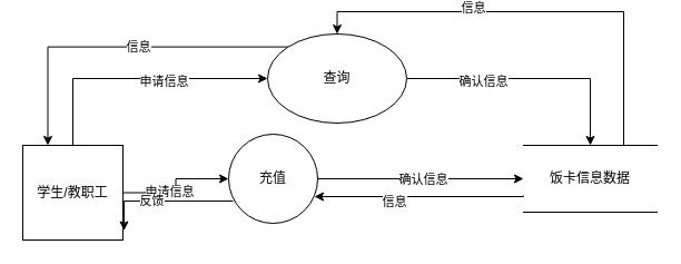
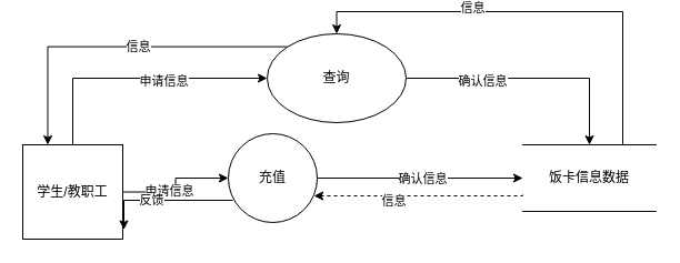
  <mxCell id="0" />
  <mxCell id="1" parent="0" />
  <mxCell id="2" style="edgeStyle=orthogonalEdgeStyle;rounded=0;orthogonalLoop=1;jettySize=auto;html=1;entryX=0;entryY=0.5;entryDx=0;entryDy=0;" edge="1" parent="1" source="6" target="11"><mxGeometry relative="1" as="geometry"><Array as="points"><mxPoint x="65" y="60" /></Array></mxGeometry></mxCell>
  <mxCell id="3" value="申请信息" style="edgeLabel;html=1;align=center;verticalAlign=middle;resizable=0;points=[];" vertex="1" connectable="0" parent="2"><mxGeometry x="0.2" y="-2" relative="1" as="geometry"><mxPoint as="offset" /></mxGeometry></mxCell>
  <mxCell id="4" style="edgeStyle=orthogonalEdgeStyle;rounded=0;orthogonalLoop=1;jettySize=auto;html=1;exitX=1;exitY=0.5;exitDx=0;exitDy=0;entryX=0;entryY=0.5;entryDx=0;entryDy=0;" edge="1" parent="1" source="6" target="16"><mxGeometry relative="1" as="geometry" /></mxCell>
  <mxCell id="5" value="申请信息" style="edgeLabel;html=1;align=center;verticalAlign=middle;resizable=0;points=[];" vertex="1" connectable="0" parent="4"><mxGeometry x="-0.231" y="1" relative="1" as="geometry"><mxPoint as="offset" /></mxGeometry></mxCell>
  <mxCell id="6" value="学生/教职工" style="rounded=0;whiteSpace=wrap;html=1;" vertex="1" parent="1"><mxGeometry x="20" y="120" width="90" height="85" as="geometry" /></mxCell>
  <mxCell id="7" style="edgeStyle=orthogonalEdgeStyle;rounded=0;orthogonalLoop=1;jettySize=auto;html=1;entryX=0.5;entryY=0;entryDx=0;entryDy=0;" edge="1" parent="1" source="11" target="21"><mxGeometry relative="1" as="geometry"><mxPoint x="515" y="120" as="targetPoint" /></mxGeometry></mxCell>
  <mxCell id="8" value="确认信息" style="edgeLabel;html=1;align=center;verticalAlign=middle;resizable=0;points=[];" vertex="1" connectable="0" parent="7"><mxGeometry x="-0.396" y="-2" relative="1" as="geometry"><mxPoint as="offset" /></mxGeometry></mxCell>
  <mxCell id="9" style="edgeStyle=orthogonalEdgeStyle;rounded=0;orthogonalLoop=1;jettySize=auto;html=1;exitX=0;exitY=0;exitDx=0;exitDy=0;entryX=0.25;entryY=0;entryDx=0;entryDy=0;" edge="1" parent="1" source="11" target="6"><mxGeometry relative="1" as="geometry" /></mxCell>
  <mxCell id="10" value="信息" style="edgeLabel;html=1;align=center;verticalAlign=middle;resizable=0;points=[];" vertex="1" connectable="0" parent="9"><mxGeometry x="-0.115" relative="1" as="geometry"><mxPoint as="offset" /></mxGeometry></mxCell>
  <mxCell id="11" value="查询" style="ellipse;whiteSpace=wrap;html=1;aspect=fixed;" vertex="1" parent="1"><mxGeometry x="240" y="20" width="125" height="80" as="geometry" /></mxCell>
  <mxCell id="12" style="edgeStyle=orthogonalEdgeStyle;rounded=0;orthogonalLoop=1;jettySize=auto;html=1;" edge="1" parent="1" source="16"><mxGeometry relative="1" as="geometry"><mxPoint x="470" y="150" as="targetPoint" /></mxGeometry></mxCell>
  <mxCell id="13" value="确认信息" style="edgeLabel;html=1;align=center;verticalAlign=middle;resizable=0;points=[];" vertex="1" connectable="0" parent="12"><mxGeometry x="-0.227" y="-1" relative="1" as="geometry"><mxPoint x="22" y="-1" as="offset" /></mxGeometry></mxCell>
  <mxCell id="14" style="edgeStyle=orthogonalEdgeStyle;rounded=0;orthogonalLoop=1;jettySize=auto;html=1;exitX=0.05;exitY=0.75;exitDx=0;exitDy=0;entryX=1.011;entryY=0.9;entryDx=0;entryDy=0;entryPerimeter=0;exitPerimeter=0;" edge="1" parent="1" source="16" target="6"><mxGeometry relative="1" as="geometry"><Array as="points"><mxPoint x="111" y="170" /></Array></mxGeometry></mxCell>
  <mxCell id="15" value="反馈" style="edgeLabel;html=1;align=center;verticalAlign=middle;resizable=0;points=[];" vertex="1" connectable="0" parent="14"><mxGeometry x="0.182" y="-1" relative="1" as="geometry"><mxPoint as="offset" /></mxGeometry></mxCell>
  <mxCell id="16" value="充值" style="ellipse;whiteSpace=wrap;html=1;aspect=fixed;" vertex="1" parent="1"><mxGeometry x="205" y="110" width="80" height="80" as="geometry" /></mxCell>
- <mxCell id="17" style="edgeStyle=orthogonalEdgeStyle;rounded=0;orthogonalLoop=1;jettySize=auto;html=1;exitX=0;exitY=0.75;exitDx=0;exitDy=0;entryX=0.963;entryY=0.7;entryDx=0;entryDy=0;entryPerimeter=0;" edge="1" parent="1" source="21" target="16"><mxGeometry relative="1" as="geometry"><mxPoint x="310" y="160" as="targetPoint" /><Array as="points"><mxPoint x="470" y="166" /></Array></mxGeometry></mxCell>
+ <mxCell id="17" style="edgeStyle=orthogonalEdgeStyle;rounded=0;orthogonalLoop=1;jettySize=auto;html=1;exitX=0;exitY=0.75;exitDx=0;exitDy=0;entryX=0.963;entryY=0.7;entryDx=0;entryDy=0;entryPerimeter=0;dashed=1;" edge="1" parent="1" source="21" target="16"><mxGeometry relative="1" as="geometry"><mxPoint x="310" y="160" as="targetPoint" /><Array as="points"><mxPoint x="470" y="166" /></Array></mxGeometry></mxCell>
  <mxCell id="18" value="信息" style="edgeLabel;html=1;align=center;verticalAlign=middle;resizable=0;points=[];" vertex="1" connectable="0" parent="17"><mxGeometry x="0.247" y="4" relative="1" as="geometry"><mxPoint as="offset" /></mxGeometry></mxCell>
  <mxCell id="19" style="edgeStyle=orthogonalEdgeStyle;rounded=0;orthogonalLoop=1;jettySize=auto;html=1;exitX=0.75;exitY=0;exitDx=0;exitDy=0;entryX=0.5;entryY=0;entryDx=0;entryDy=0;" edge="1" parent="1" source="21" target="11"><mxGeometry relative="1" as="geometry" /></mxCell>
  <mxCell id="20" value="信息" style="edgeLabel;html=1;align=center;verticalAlign=middle;resizable=0;points=[];" vertex="1" connectable="0" parent="19"><mxGeometry x="0.286" y="-4" relative="1" as="geometry"><mxPoint as="offset" /></mxGeometry></mxCell>
  <mxCell id="21" value="饭卡信息数据" style="shape=partialRectangle;whiteSpace=wrap;html=1;left=0;right=0;fillColor=none;" vertex="1" parent="1"><mxGeometry x="470" y="120" width="120" height="60" as="geometry" /></mxCell>
